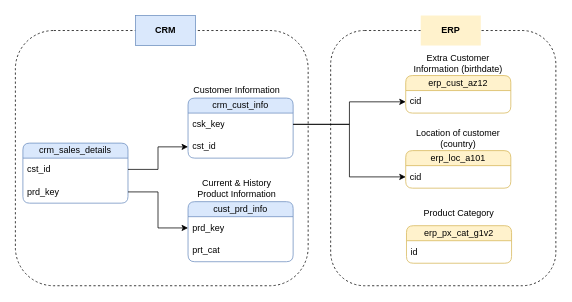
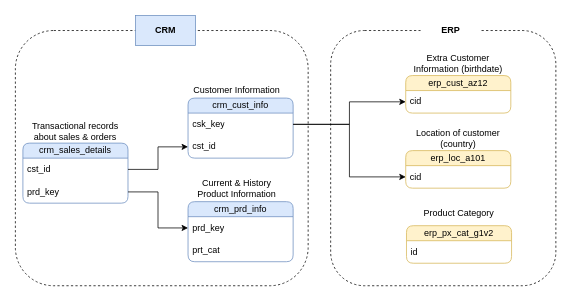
  <mxCell id="0" />
  <mxCell id="1" parent="0" />
  <mxCell id="2" value="" style="rounded=1;whiteSpace=wrap;html=1;fillColor=none;dashed=1;" parent="1" vertex="1"><mxGeometry x="20" y="40" width="390" height="340" as="geometry" /></mxCell>
  <mxCell id="3" value="crm_cust_info" style="swimlane;fontStyle=0;childLayout=stackLayout;horizontal=1;startSize=20;horizontalStack=0;resizeParent=1;resizeParentMax=0;resizeLast=0;collapsible=1;marginBottom=0;whiteSpace=wrap;html=1;rounded=1;fillColor=#dae8fc;strokeColor=#6c8ebf;" parent="1" vertex="1"><mxGeometry x="250" y="130" width="140" height="80" as="geometry" /></mxCell>
  <mxCell id="4" value="csk_key" style="text;strokeColor=none;fillColor=none;align=left;verticalAlign=middle;spacingLeft=4;spacingRight=4;overflow=hidden;points=[[0,0.5],[1,0.5]];portConstraint=eastwest;rotatable=0;whiteSpace=wrap;html=1;rounded=1;dashed=1;dashPattern=1 4;" parent="3" vertex="1"><mxGeometry y="20" width="140" height="30" as="geometry" /></mxCell>
  <mxCell id="5" value="cst_id" style="text;strokeColor=none;fillColor=none;align=left;verticalAlign=middle;spacingLeft=4;spacingRight=4;overflow=hidden;points=[[0,0.5],[1,0.5]];portConstraint=eastwest;rotatable=0;whiteSpace=wrap;html=1;rounded=1;dashed=1;dashPattern=1 1;" parent="3" vertex="1"><mxGeometry y="50" width="140" height="30" as="geometry" /></mxCell>
  <mxCell id="6" value="Customer Information" style="text;html=1;align=center;verticalAlign=middle;whiteSpace=wrap;rounded=0;" parent="1" vertex="1"><mxGeometry x="250" y="110" width="130" height="20" as="geometry" /></mxCell>
- <mxCell id="7" value="cust_prd_info" style="swimlane;fontStyle=0;childLayout=stackLayout;horizontal=1;startSize=20;horizontalStack=0;resizeParent=1;resizeParentMax=0;resizeLast=0;collapsible=1;marginBottom=0;whiteSpace=wrap;html=1;rounded=1;fillColor=#dae8fc;strokeColor=#6c8ebf;" parent="1" vertex="1"><mxGeometry x="250" y="268" width="140" height="80" as="geometry" /></mxCell>
+ <mxCell id="7" value="crm_prd_info" style="swimlane;fontStyle=0;childLayout=stackLayout;horizontal=1;startSize=20;horizontalStack=0;resizeParent=1;resizeParentMax=0;resizeLast=0;collapsible=1;marginBottom=0;whiteSpace=wrap;html=1;rounded=1;fillColor=#dae8fc;strokeColor=#6c8ebf;" parent="1" vertex="1"><mxGeometry x="250" y="268" width="140" height="80" as="geometry" /></mxCell>
  <mxCell id="8" value="prd_key" style="text;strokeColor=none;fillColor=none;align=left;verticalAlign=middle;spacingLeft=4;spacingRight=4;overflow=hidden;points=[[0,0.5],[1,0.5]];portConstraint=eastwest;rotatable=0;whiteSpace=wrap;html=1;rounded=1;" parent="7" vertex="1"><mxGeometry y="20" width="140" height="30" as="geometry" /></mxCell>
  <mxCell id="9" value="prt_cat" style="text;strokeColor=none;fillColor=none;align=left;verticalAlign=middle;spacingLeft=4;spacingRight=4;overflow=hidden;points=[[0,0.5],[1,0.5]];portConstraint=eastwest;rotatable=0;whiteSpace=wrap;html=1;rounded=1;" vertex="1" parent="7"><mxGeometry y="50" width="140" height="30" as="geometry" /></mxCell>
  <mxCell id="10" value="Current &amp;amp; History Product Information" style="text;html=1;align=center;verticalAlign=middle;whiteSpace=wrap;rounded=0;" parent="1" vertex="1"><mxGeometry x="250" y="240" width="130" height="20" as="geometry" /></mxCell>
  <mxCell id="11" value="crm_sales_details" style="swimlane;fontStyle=0;childLayout=stackLayout;horizontal=1;startSize=20;horizontalStack=0;resizeParent=1;resizeParentMax=0;resizeLast=0;collapsible=1;marginBottom=0;whiteSpace=wrap;html=1;rounded=1;fillColor=#dae8fc;strokeColor=#6c8ebf;" parent="1" vertex="1"><mxGeometry x="30" y="190" width="140" height="80" as="geometry" /></mxCell>
  <mxCell id="12" value="cst_id" style="text;strokeColor=none;fillColor=none;align=left;verticalAlign=middle;spacingLeft=4;spacingRight=4;overflow=hidden;points=[[0,0.5],[1,0.5]];portConstraint=eastwest;rotatable=0;whiteSpace=wrap;html=1;rounded=1;" parent="11" vertex="1"><mxGeometry y="20" width="140" height="30" as="geometry" /></mxCell>
  <mxCell id="13" value="prd_key" style="text;strokeColor=none;fillColor=none;align=left;verticalAlign=middle;spacingLeft=4;spacingRight=4;overflow=hidden;points=[[0,0.5],[1,0.5]];portConstraint=eastwest;rotatable=0;whiteSpace=wrap;html=1;rounded=1;" parent="11" vertex="1"><mxGeometry y="50" width="140" height="30" as="geometry" /></mxCell>
+ <mxCell id="14" value="Transactional records about sales &amp;amp; orders" style="text;html=1;align=center;verticalAlign=middle;whiteSpace=wrap;rounded=0;" parent="1" vertex="1"><mxGeometry x="35" y="160" width="130" height="30" as="geometry" /></mxCell>
  <mxCell id="15" style="edgeStyle=orthogonalEdgeStyle;rounded=0;orthogonalLoop=1;jettySize=auto;html=1;" parent="1" source="13" target="8" edge="1"><mxGeometry relative="1" as="geometry" /></mxCell>
  <mxCell id="16" style="edgeStyle=orthogonalEdgeStyle;rounded=0;orthogonalLoop=1;jettySize=auto;html=1;entryX=0;entryY=0.5;entryDx=0;entryDy=0;" parent="1" source="12" target="5" edge="1"><mxGeometry relative="1" as="geometry" /></mxCell>
  <mxCell id="17" value="erp_cust_az12" style="swimlane;fontStyle=0;childLayout=stackLayout;horizontal=1;startSize=20;horizontalStack=0;resizeParent=1;resizeParentMax=0;resizeLast=0;collapsible=1;marginBottom=0;whiteSpace=wrap;html=1;rounded=1;fillColor=#fff2cc;strokeColor=#d6b656;" parent="1" vertex="1"><mxGeometry x="540" y="100" width="140" height="50" as="geometry" /></mxCell>
  <mxCell id="18" value="cid" style="text;strokeColor=none;fillColor=none;align=left;verticalAlign=middle;spacingLeft=4;spacingRight=4;overflow=hidden;points=[[0,0.5],[1,0.5]];portConstraint=eastwest;rotatable=0;whiteSpace=wrap;html=1;rounded=1;" parent="17" vertex="1"><mxGeometry y="20" width="140" height="30" as="geometry" /></mxCell>
  <mxCell id="19" value="Extra Customer Information (birthdate)" style="text;html=1;align=center;verticalAlign=middle;whiteSpace=wrap;rounded=0;" parent="1" vertex="1"><mxGeometry x="545" y="74" width="130" height="20" as="geometry" /></mxCell>
  <mxCell id="20" style="edgeStyle=orthogonalEdgeStyle;rounded=0;orthogonalLoop=1;jettySize=auto;html=1;" parent="1" source="4" target="18" edge="1"><mxGeometry relative="1" as="geometry" /></mxCell>
  <mxCell id="21" value="erp_loc_a101" style="swimlane;fontStyle=0;childLayout=stackLayout;horizontal=1;startSize=20;horizontalStack=0;resizeParent=1;resizeParentMax=0;resizeLast=0;collapsible=1;marginBottom=0;whiteSpace=wrap;html=1;rounded=1;fillColor=#fff2cc;strokeColor=#d6b656;" parent="1" vertex="1"><mxGeometry x="540" y="200" width="140" height="50" as="geometry" /></mxCell>
  <mxCell id="22" value="cid" style="text;strokeColor=none;fillColor=none;align=left;verticalAlign=middle;spacingLeft=4;spacingRight=4;overflow=hidden;points=[[0,0.5],[1,0.5]];portConstraint=eastwest;rotatable=0;whiteSpace=wrap;html=1;rounded=1;" parent="21" vertex="1"><mxGeometry y="20" width="140" height="30" as="geometry" /></mxCell>
  <mxCell id="23" value="Location of customer (country)" style="text;html=1;align=center;verticalAlign=middle;whiteSpace=wrap;rounded=0;" parent="1" vertex="1"><mxGeometry x="545" y="174" width="130" height="20" as="geometry" /></mxCell>
  <mxCell id="24" style="edgeStyle=orthogonalEdgeStyle;rounded=0;orthogonalLoop=1;jettySize=auto;html=1;entryX=0;entryY=0.5;entryDx=0;entryDy=0;" parent="1" source="4" target="22" edge="1"><mxGeometry relative="1" as="geometry" /></mxCell>
  <mxCell id="25" value="erp_px_cat_g1v2" style="swimlane;fontStyle=0;childLayout=stackLayout;horizontal=1;startSize=20;horizontalStack=0;resizeParent=1;resizeParentMax=0;resizeLast=0;collapsible=1;marginBottom=0;whiteSpace=wrap;html=1;rounded=1;fillColor=#fff2cc;strokeColor=#d6b656;" parent="1" vertex="1"><mxGeometry x="541" y="300" width="140" height="50" as="geometry" /></mxCell>
  <mxCell id="26" value="id" style="text;strokeColor=none;fillColor=none;align=left;verticalAlign=middle;spacingLeft=4;spacingRight=4;overflow=hidden;points=[[0,0.5],[1,0.5]];portConstraint=eastwest;rotatable=0;whiteSpace=wrap;html=1;rounded=1;" parent="25" vertex="1"><mxGeometry y="20" width="140" height="30" as="geometry" /></mxCell>
  <mxCell id="27" value="Product Category" style="text;html=1;align=center;verticalAlign=middle;whiteSpace=wrap;rounded=0;" parent="1" vertex="1"><mxGeometry x="546" y="274" width="130" height="20" as="geometry" /></mxCell>
  <mxCell id="28" value="" style="rounded=1;whiteSpace=wrap;html=1;fillColor=none;dashed=1;" parent="1" vertex="1"><mxGeometry x="440" y="40" width="300" height="340" as="geometry" /></mxCell>
  <mxCell id="29" value="CRM" style="rounded=0;whiteSpace=wrap;html=1;strokeColor=#6c8ebf;fontStyle=1;fillColor=#dae8fc;" parent="1" vertex="1"><mxGeometry x="180" y="20" width="80" height="40" as="geometry" /></mxCell>
- <mxCell id="30" value="ERP" style="rounded=0;whiteSpace=wrap;html=1;strokeColor=none;fontStyle=1;fillColor=#fff2cc;" parent="1" vertex="1"><mxGeometry x="560" y="20" width="80" height="40" as="geometry" /></mxCell>
+ <mxCell id="30" value="ERP" style="rounded=0;whiteSpace=wrap;html=1;strokeColor=none;fontStyle=1;fillColor=#ffffff;" parent="1" vertex="1"><mxGeometry x="560" y="20" width="80" height="40" as="geometry" /></mxCell>
